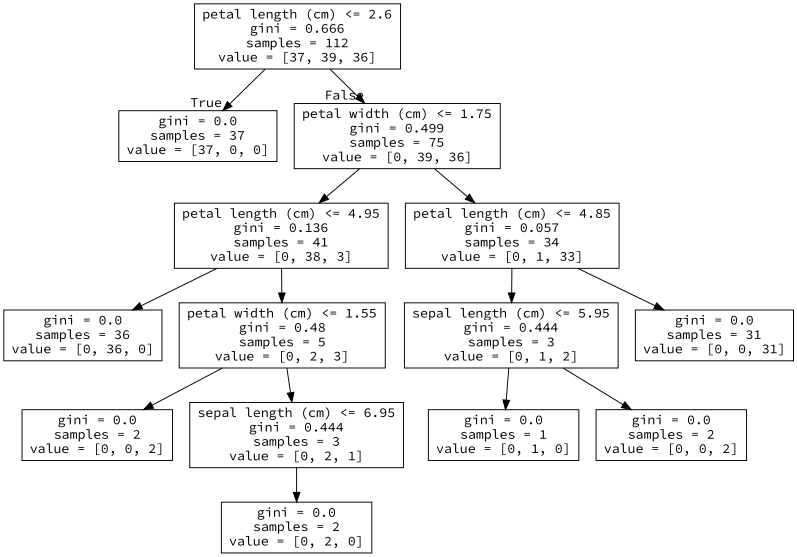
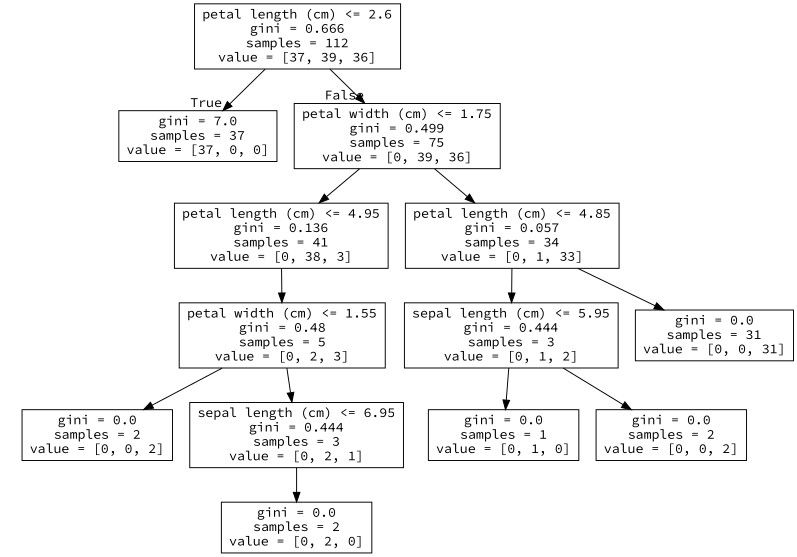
  digraph {
    fontname="Source Code Pro"
    node [fontname="Source Code Pro" shape=box]
    edge [fontname="Source Code Pro"]
    n1 [label="petal length (cm) <= 2.6\ngini = 0.666\nsamples = 112\nvalue = [37, 39, 36]"]
-   n2 [label="gini = 0.0\nsamples = 37\nvalue = [37, 0, 0]"]
+   n2 [label="gini = 7.0\nsamples = 37\nvalue = [37, 0, 0]"]
    n3 [label="petal width (cm) <= 1.75\ngini = 0.499\nsamples = 75\nvalue = [0, 39, 36]"]
    n4 [label="petal length (cm) <= 4.95\ngini = 0.136\nsamples = 41\nvalue = [0, 38, 3]"]
    n5 [label="petal length (cm) <= 4.85\ngini = 0.057\nsamples = 34\nvalue = [0, 1, 33]"]
-   n6 [label="gini = 0.0\nsamples = 36\nvalue = [0, 36, 0]"]
    n7 [label="petal width (cm) <= 1.55\ngini = 0.48\nsamples = 5\nvalue = [0, 2, 3]"]
    n8 [label="sepal length (cm) <= 5.95\ngini = 0.444\nsamples = 3\nvalue = [0, 1, 2]"]
    n9 [label="gini = 0.0\nsamples = 31\nvalue = [0, 0, 31]"]
    n10 [label="gini = 0.0\nsamples = 2\nvalue = [0, 0, 2]"]
    n11 [label="sepal length (cm) <= 6.95\ngini = 0.444\nsamples = 3\nvalue = [0, 2, 1]"]
    n12 [label="gini = 0.0\nsamples = 2\nvalue = [0, 2, 0]"]
    n13 [label="gini = 0.0\nsamples = 1\nvalue = [0, 1, 0]"]
    n14 [label="gini = 0.0\nsamples = 2\nvalue = [0, 0, 2]"]
    n1 -> n2 [headlabel=True labelangle=45 labeldistance=2.5]
    n1 -> n3 [headlabel=False labelangle=-45 labeldistance=2.5]
    n3 -> n4
    n3 -> n5
-   n4 -> n6
    n4 -> n7
    n5 -> n8
    n5 -> n9
    n7 -> n10
    n7 -> n11
    n8 -> n13
    n8 -> n14
    n11 -> n12
  }
